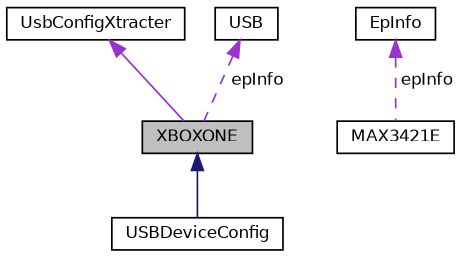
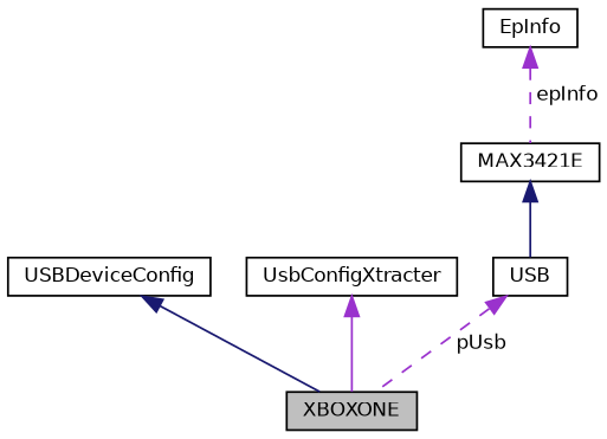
  digraph {
    node [color=black fillcolor=white fontname=Helvetica fontsize=10 shape=record style=filled]
    edge [color=darkorchid3 dir=back fontname=Helvetica fontsize=10 labelfontname=Helvetica labelfontsize=10 style=solid]
    n1 [fillcolor=grey75 fontcolor=black height=0.2 label=XBOXONE width=0.4]
    n2 [height=0.2 label=USBDeviceConfig width=0.4]
    n3 [height=0.2 label=UsbConfigXtracter width=0.4]
    n4 [height=0.2 label=USB width=0.4]
    n5 [height=0.2 label=MAX3421E width=0.4]
    n6 [height=0.2 label=EpInfo width=0.4]
-   n1 -> n2 [color=midnightblue]
+   n2 -> n1 [color=midnightblue]
    n3 -> n1
-   n4 -> n1 [label=" epInfo" style=dashed]
+   n4 -> n1 [label=" pUsb" style=dashed]
+   n5 -> n4 [color=midnightblue]
    n6 -> n5 [label=" epInfo" style=dashed]
  }
